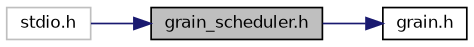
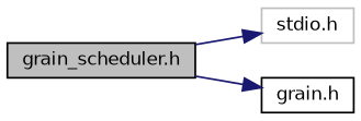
  digraph {
    rankdir=LR
    node [color=black fillcolor=white fontname=Helvetica fontsize=10 shape=record style=filled]
    edge [color=midnightblue fontname=Helvetica fontsize=10 labelfontname=Helvetica labelfontsize=10 style=solid]
    n1 [fillcolor=grey75 fontcolor=black height=0.2 label="grain_scheduler.h" width=0.4]
    n2 [color=grey75 height=0.2 label="stdio.h" width=0.4]
    n3 [height=0.2 label="grain.h" width=0.4]
-   n2 -> n1
+   n1 -> n2
    n1 -> n3
  }
